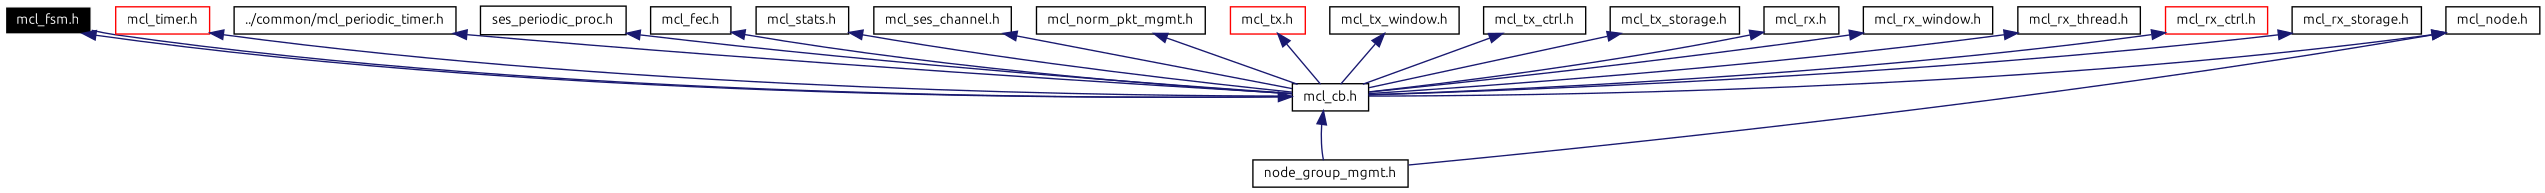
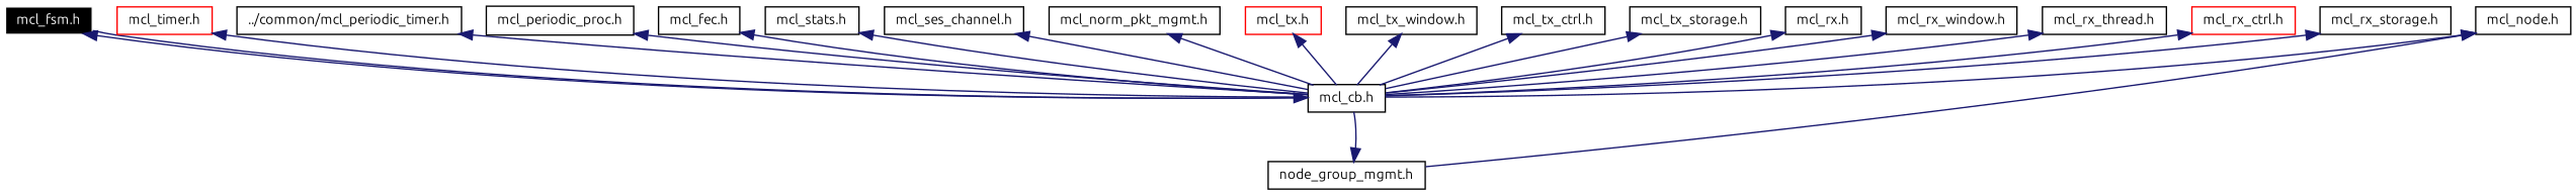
  digraph {
    fontname=Ubuntu
    node [color=black fontname=Ubuntu fontsize=10 shape=record]
    edge [color=midnightblue dir=back fontname=Ubuntu fontsize=10 labelfontname=Helvetica labelfontsize=10 style=solid]
    n1 [color=white fillcolor=black fontcolor=white height=0.2 label="mcl_fsm.h" style=filled width=0.4]
    n2 [height=0.2 label="mcl_cb.h" width=0.4]
    n3 [height=0.2 label="mcl_node.h" width=0.4]
    n4 [height=0.2 label="node_group_mgmt.h" width=0.4]
    n5 [color=red height=0.2 label="mcl_timer.h" width=0.4]
    n6 [height=0.2 label="../common/mcl_periodic_timer.h" width=0.4]
-   n7 [height=0.2 label="ses_periodic_proc.h" width=0.4]
+   n7 [height=0.2 label="mcl_periodic_proc.h" width=0.4]
    n8 [height=0.2 label="mcl_fec.h" width=0.4]
    n9 [height=0.2 label="mcl_stats.h" width=0.4]
    n10 [height=0.2 label="mcl_ses_channel.h" width=0.4]
    n11 [height=0.2 label="mcl_norm_pkt_mgmt.h" width=0.4]
    n12 [color=red height=0.2 label="mcl_tx.h" width=0.4]
    n13 [height=0.2 label="mcl_tx_window.h" width=0.4]
    n14 [height=0.2 label="mcl_tx_ctrl.h" width=0.4]
    n15 [height=0.2 label="mcl_tx_storage.h" width=0.4]
    n16 [height=0.2 label="mcl_rx.h" width=0.4]
    n17 [height=0.2 label="mcl_rx_window.h" width=0.4]
    n18 [height=0.2 label="mcl_rx_thread.h" width=0.4]
    n19 [color=red height=0.2 label="mcl_rx_ctrl.h" width=0.4]
    n20 [height=0.2 label="mcl_rx_storage.h" width=0.4]
    n1 -> n2
    n2 -> n1
    n3 -> n2
    n3 -> n4
-   n2 -> n4
+   n4 -> n2
    n5 -> n2
    n6 -> n2
    n7 -> n2
    n8 -> n2
    n9 -> n2
    n10 -> n2
    n11 -> n2
    n12 -> n2
    n13 -> n2
    n14 -> n2
    n15 -> n2
    n16 -> n2
    n17 -> n2
    n18 -> n2
    n19 -> n2
    n20 -> n2
  }
